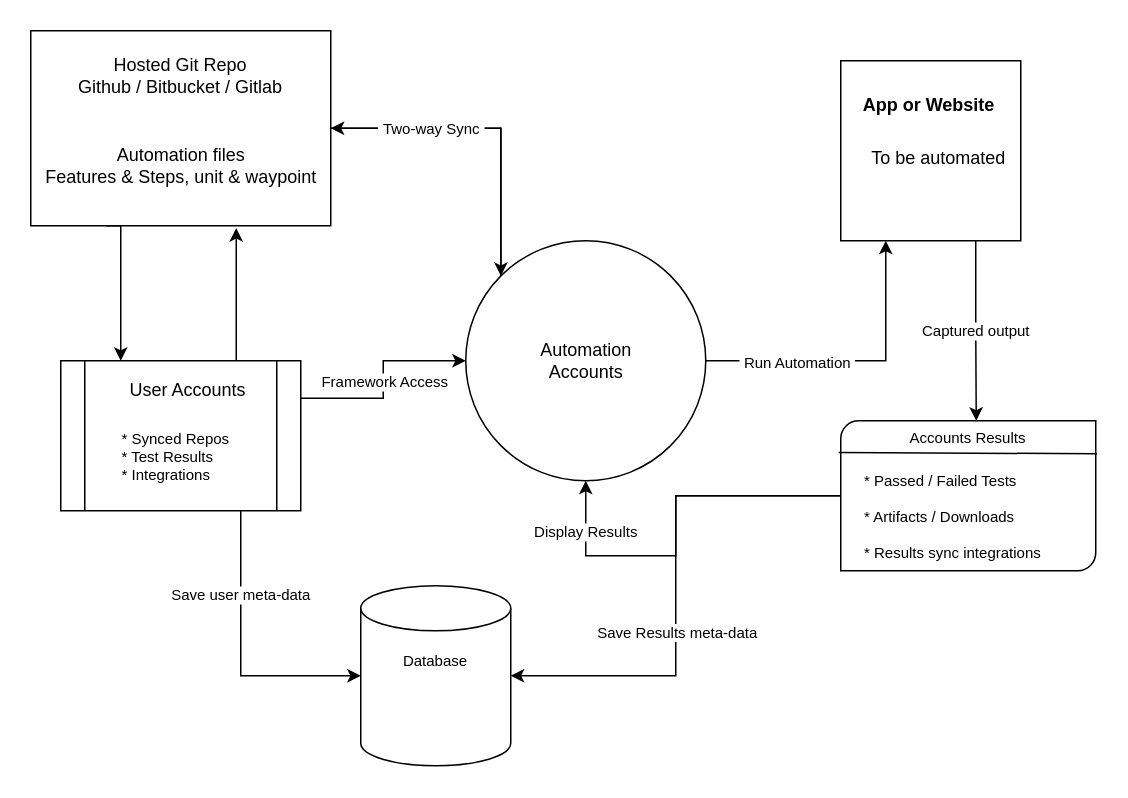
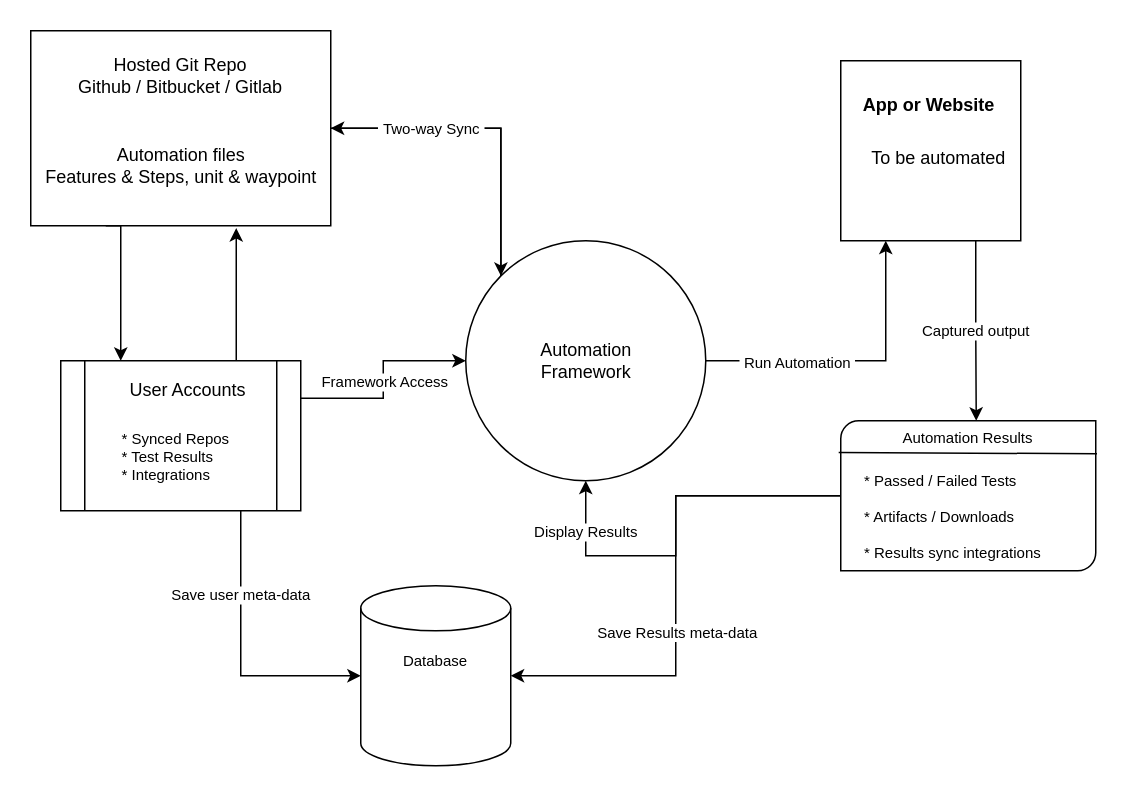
  <mxCell id="0" />
  <mxCell id="1" parent="0" />
  <mxCell id="2" value="" style="group" vertex="1" connectable="0" parent="1"><mxGeometry x="310" y="160" width="160" height="160" as="geometry" /></mxCell>
  <mxCell id="3" value="" style="group" vertex="1" connectable="0" parent="2"><mxGeometry width="160" height="160" as="geometry" /></mxCell>
  <mxCell id="4" value="" style="ellipse;whiteSpace=wrap;html=1;aspect=fixed;" vertex="1" parent="3"><mxGeometry width="160" height="160" as="geometry" /></mxCell>
- <mxCell id="5" value="Automation Accounts" style="text;html=1;strokeColor=none;fillColor=none;align=center;verticalAlign=middle;whiteSpace=wrap;rounded=0;" vertex="1" parent="3"><mxGeometry x="32.5" y="70" width="95" height="20" as="geometry" /></mxCell>
+ <mxCell id="5" value="Automation Framework" style="text;html=1;strokeColor=none;fillColor=none;align=center;verticalAlign=middle;whiteSpace=wrap;rounded=0;" vertex="1" parent="3"><mxGeometry x="32.5" y="70" width="95" height="20" as="geometry" /></mxCell>
  <mxCell id="6" value="" style="group" vertex="1" connectable="0" parent="1"><mxGeometry x="20" y="20" width="200" height="130" as="geometry" /></mxCell>
  <mxCell id="7" value="" style="rounded=0;whiteSpace=wrap;html=1;" vertex="1" parent="6"><mxGeometry width="200" height="130" as="geometry" /></mxCell>
  <mxCell id="8" value="Hosted Git Repo&lt;br&gt;Github / Bitbucket / Gitlab" style="text;html=1;strokeColor=none;fillColor=none;align=center;verticalAlign=middle;whiteSpace=wrap;rounded=0;" vertex="1" parent="6"><mxGeometry x="21.25" y="20" width="157.5" height="20" as="geometry" /></mxCell>
  <mxCell id="9" value="Automation files&lt;br&gt;Features &amp;amp; Steps, unit &amp;amp; waypoint" style="text;html=1;strokeColor=none;fillColor=none;align=center;verticalAlign=middle;whiteSpace=wrap;rounded=0;" vertex="1" parent="6"><mxGeometry x="7.5" y="80" width="185" height="20" as="geometry" /></mxCell>
  <mxCell id="10" value="" style="group" vertex="1" connectable="0" parent="1"><mxGeometry x="560" y="40" width="120" height="120" as="geometry" /></mxCell>
  <mxCell id="11" value="" style="group" vertex="1" connectable="0" parent="10"><mxGeometry width="120" height="120" as="geometry" /></mxCell>
  <mxCell id="12" value="" style="whiteSpace=wrap;html=1;aspect=fixed;" vertex="1" parent="11"><mxGeometry width="120" height="120" as="geometry" /></mxCell>
  <mxCell id="13" value="To be automated" style="text;html=1;strokeColor=none;fillColor=none;align=center;verticalAlign=middle;whiteSpace=wrap;rounded=0;" vertex="1" parent="11"><mxGeometry x="17.5" y="55" width="95" height="20" as="geometry" /></mxCell>
  <mxCell id="14" value="&lt;span style=&quot;font-size: 12px&quot;&gt;&lt;b&gt;App or Website&lt;/b&gt;&lt;/span&gt;" style="text;html=1;strokeColor=none;fillColor=none;align=center;verticalAlign=middle;whiteSpace=wrap;rounded=0;fontSize=10;" vertex="1" parent="11"><mxGeometry x="10" y="20" width="97.5" height="20" as="geometry" /></mxCell>
  <mxCell id="15" style="edgeStyle=orthogonalEdgeStyle;rounded=0;orthogonalLoop=1;jettySize=auto;html=1;exitX=0.75;exitY=0;exitDx=0;exitDy=0;entryX=0.685;entryY=1.012;entryDx=0;entryDy=0;entryPerimeter=0;" edge="1" parent="1" source="20" target="7"><mxGeometry relative="1" as="geometry"><Array as="points"><mxPoint x="157" y="240" /></Array></mxGeometry></mxCell>
  <mxCell id="16" style="edgeStyle=orthogonalEdgeStyle;rounded=0;orthogonalLoop=1;jettySize=auto;html=1;exitX=0.75;exitY=1;exitDx=0;exitDy=0;entryX=0;entryY=0.5;entryDx=0;entryDy=0;entryPerimeter=0;fontSize=10;" edge="1" parent="1" source="20" target="41"><mxGeometry relative="1" as="geometry" /></mxCell>
  <mxCell id="17" value="Save user meta-data" style="edgeLabel;html=1;align=center;verticalAlign=middle;resizable=0;points=[];fontSize=10;" vertex="1" connectable="0" parent="16"><mxGeometry x="-0.42" y="-1" relative="1" as="geometry"><mxPoint as="offset" /></mxGeometry></mxCell>
  <mxCell id="18" style="edgeStyle=orthogonalEdgeStyle;rounded=0;orthogonalLoop=1;jettySize=auto;html=1;exitX=1;exitY=0.25;exitDx=0;exitDy=0;entryX=0;entryY=0.5;entryDx=0;entryDy=0;fontSize=10;" edge="1" parent="1" source="20" target="4"><mxGeometry relative="1" as="geometry" /></mxCell>
  <mxCell id="19" value="Framework Access" style="edgeLabel;html=1;align=center;verticalAlign=middle;resizable=0;points=[];fontSize=10;" vertex="1" connectable="0" parent="18"><mxGeometry x="-0.009" relative="1" as="geometry"><mxPoint as="offset" /></mxGeometry></mxCell>
  <mxCell id="20" value="" style="shape=process;whiteSpace=wrap;html=1;backgroundOutline=1;" vertex="1" parent="1"><mxGeometry x="40" y="240" width="160" height="100" as="geometry" /></mxCell>
  <mxCell id="21" value="User Accounts" style="text;html=1;strokeColor=none;fillColor=none;align=center;verticalAlign=middle;whiteSpace=wrap;rounded=0;" vertex="1" parent="1"><mxGeometry x="80" y="250" width="90" height="20" as="geometry" /></mxCell>
  <mxCell id="22" style="edgeStyle=orthogonalEdgeStyle;rounded=0;orthogonalLoop=1;jettySize=auto;html=1;exitX=0.25;exitY=1;exitDx=0;exitDy=0;entryX=0.25;entryY=0;entryDx=0;entryDy=0;" edge="1" parent="1" source="7" target="20"><mxGeometry relative="1" as="geometry"><Array as="points"><mxPoint x="80" y="150" /></Array></mxGeometry></mxCell>
  <mxCell id="23" style="edgeStyle=orthogonalEdgeStyle;rounded=0;orthogonalLoop=1;jettySize=auto;html=1;exitX=1;exitY=0.5;exitDx=0;exitDy=0;entryX=0;entryY=0;entryDx=0;entryDy=0;" edge="1" parent="1" source="7" target="4"><mxGeometry relative="1" as="geometry" /></mxCell>
  <mxCell id="24" style="edgeStyle=orthogonalEdgeStyle;rounded=0;orthogonalLoop=1;jettySize=auto;html=1;exitX=0;exitY=0;exitDx=0;exitDy=0;entryX=1;entryY=0.5;entryDx=0;entryDy=0;" edge="1" parent="1" source="4" target="7"><mxGeometry relative="1" as="geometry"><Array as="points"><mxPoint x="333" y="85" /></Array></mxGeometry></mxCell>
  <mxCell id="25" value="&amp;nbsp;Two-way Sync&amp;nbsp;" style="edgeLabel;html=1;align=center;verticalAlign=middle;resizable=0;points=[];fontSize=10;" vertex="1" connectable="0" parent="24"><mxGeometry x="0.367" y="-1" relative="1" as="geometry"><mxPoint as="offset" /></mxGeometry></mxCell>
  <mxCell id="26" value="* Synced Repos&#10;* Test Results&#10;* Integrations" style="text;strokeColor=none;fillColor=none;align=left;verticalAlign=top;spacingLeft=4;spacingRight=4;overflow=hidden;rotatable=0;points=[[0,0.5],[1,0.5]];portConstraint=eastwest;fontSize=10;" vertex="1" parent="1"><mxGeometry x="75" y="280" width="95" height="50" as="geometry" /></mxCell>
  <mxCell id="27" style="edgeStyle=orthogonalEdgeStyle;rounded=0;orthogonalLoop=1;jettySize=auto;html=1;exitX=1;exitY=0.5;exitDx=0;exitDy=0;entryX=0.25;entryY=1;entryDx=0;entryDy=0;fontSize=10;" edge="1" parent="1" source="4" target="12"><mxGeometry relative="1" as="geometry" /></mxCell>
  <mxCell id="28" value="&amp;nbsp;Run Automation&amp;nbsp;" style="edgeLabel;html=1;align=center;verticalAlign=middle;resizable=0;points=[];fontSize=10;" vertex="1" connectable="0" parent="27"><mxGeometry x="-0.257" y="2" relative="1" as="geometry"><mxPoint x="-14" y="2" as="offset" /></mxGeometry></mxCell>
  <mxCell id="29" value="" style="group" vertex="1" connectable="0" parent="1"><mxGeometry x="560" y="280" width="170" height="100" as="geometry" /></mxCell>
  <mxCell id="30" value="" style="verticalLabelPosition=bottom;verticalAlign=top;html=1;shape=mxgraph.basic.diag_round_rect;dx=6;fontSize=10;" vertex="1" parent="29"><mxGeometry width="170" height="100" as="geometry" /></mxCell>
- <mxCell id="31" value="&lt;span&gt;Accounts Results&lt;/span&gt;" style="text;html=1;strokeColor=none;fillColor=none;align=center;verticalAlign=middle;whiteSpace=wrap;rounded=0;fontSize=10;" vertex="1" parent="29"><mxGeometry x="39" y="1" width="92" height="20" as="geometry" /></mxCell>
+ <mxCell id="31" value="&lt;span&gt;Automation Results&lt;/span&gt;" style="text;html=1;strokeColor=none;fillColor=none;align=center;verticalAlign=middle;whiteSpace=wrap;rounded=0;fontSize=10;" vertex="1" parent="29"><mxGeometry x="39" y="1" width="92" height="20" as="geometry" /></mxCell>
  <mxCell id="32" value="" style="endArrow=none;html=1;fontSize=10;exitX=1.005;exitY=0.22;exitDx=0;exitDy=0;exitPerimeter=0;entryX=-0.008;entryY=0.212;entryDx=0;entryDy=0;entryPerimeter=0;" edge="1" parent="29" source="30" target="30"><mxGeometry width="50" height="50" relative="1" as="geometry"><mxPoint x="-70" y="-80" as="sourcePoint" /><mxPoint x="-20" y="-130" as="targetPoint" /></mxGeometry></mxCell>
  <mxCell id="33" value="* Passed / Failed Tests&#10;&#10;* Artifacts / Downloads&#10;&#10;* Results sync integrations" style="text;strokeColor=none;fillColor=none;align=left;verticalAlign=top;spacingLeft=4;spacingRight=4;overflow=hidden;rotatable=0;points=[[0,0.5],[1,0.5]];portConstraint=eastwest;fontSize=10;" vertex="1" parent="29"><mxGeometry x="10" y="28" width="140" height="62" as="geometry" /></mxCell>
  <mxCell id="34" style="edgeStyle=orthogonalEdgeStyle;rounded=0;orthogonalLoop=1;jettySize=auto;html=1;exitX=0.75;exitY=1;exitDx=0;exitDy=0;fontSize=10;" edge="1" parent="1" source="12"><mxGeometry relative="1" as="geometry"><mxPoint x="650.333" y="280" as="targetPoint" /></mxGeometry></mxCell>
  <mxCell id="35" value="Captured output" style="edgeLabel;html=1;align=center;verticalAlign=middle;resizable=0;points=[];fontSize=10;" vertex="1" connectable="0" parent="34"><mxGeometry x="-0.027" y="-1" relative="1" as="geometry"><mxPoint as="offset" /></mxGeometry></mxCell>
  <mxCell id="36" style="edgeStyle=orthogonalEdgeStyle;rounded=0;orthogonalLoop=1;jettySize=auto;html=1;exitX=0;exitY=0.5;exitDx=0;exitDy=0;exitPerimeter=0;fontSize=10;entryX=0.5;entryY=1;entryDx=0;entryDy=0;" edge="1" parent="1" source="30" target="4"><mxGeometry relative="1" as="geometry"><mxPoint x="470" y="240" as="targetPoint" /><Array as="points"><mxPoint x="450" y="330" /><mxPoint x="450" y="370" /><mxPoint x="390" y="370" /></Array></mxGeometry></mxCell>
  <mxCell id="37" value="Display Results" style="edgeLabel;html=1;align=center;verticalAlign=middle;resizable=0;points=[];fontSize=10;" vertex="1" connectable="0" parent="36"><mxGeometry x="0.745" y="1" relative="1" as="geometry"><mxPoint as="offset" /></mxGeometry></mxCell>
  <mxCell id="38" style="edgeStyle=orthogonalEdgeStyle;rounded=0;orthogonalLoop=1;jettySize=auto;html=1;exitX=0;exitY=0.5;exitDx=0;exitDy=0;exitPerimeter=0;entryX=1;entryY=0.5;entryDx=0;entryDy=0;entryPerimeter=0;fontSize=10;" edge="1" parent="1" source="30" target="41"><mxGeometry relative="1" as="geometry" /></mxCell>
  <mxCell id="39" value="Save Results meta-data" style="edgeLabel;html=1;align=center;verticalAlign=middle;resizable=0;points=[];fontSize=10;" vertex="1" connectable="0" parent="38"><mxGeometry x="0.178" relative="1" as="geometry"><mxPoint as="offset" /></mxGeometry></mxCell>
  <mxCell id="40" value="" style="group" vertex="1" connectable="0" parent="1"><mxGeometry x="240" y="390" width="100" height="120" as="geometry" /></mxCell>
  <mxCell id="41" value="" style="shape=cylinder3;whiteSpace=wrap;html=1;boundedLbl=1;backgroundOutline=1;size=15;" vertex="1" parent="40"><mxGeometry width="100" height="120" as="geometry" /></mxCell>
  <mxCell id="42" value="Database" style="text;html=1;strokeColor=none;fillColor=none;align=center;verticalAlign=middle;whiteSpace=wrap;rounded=0;fontSize=10;" vertex="1" parent="40"><mxGeometry x="30" y="40" width="40" height="20" as="geometry" /></mxCell>
